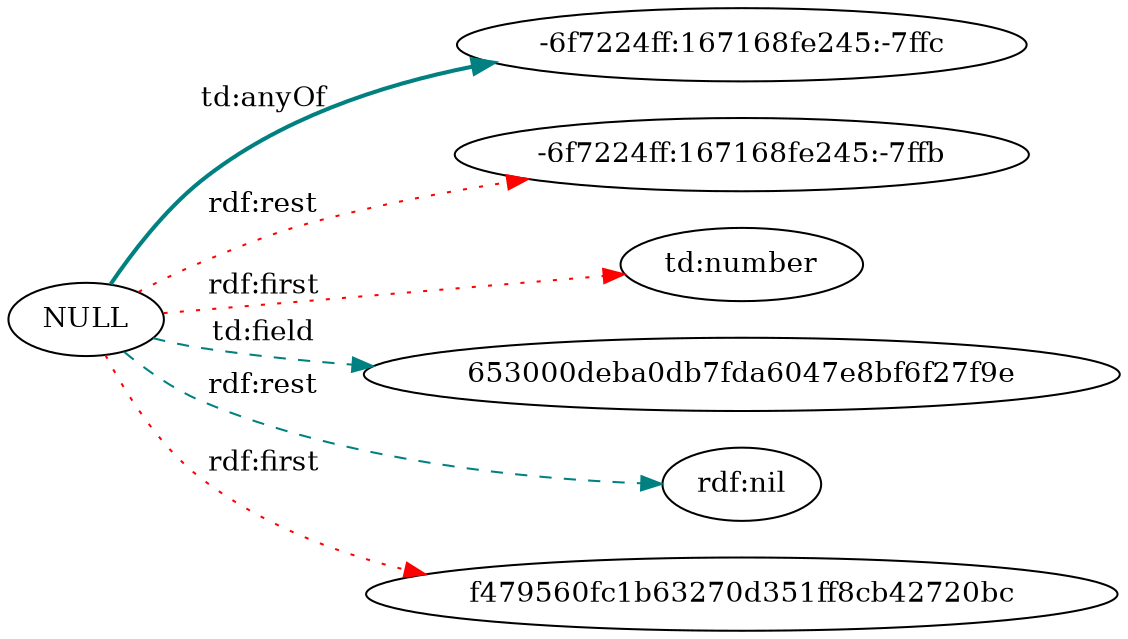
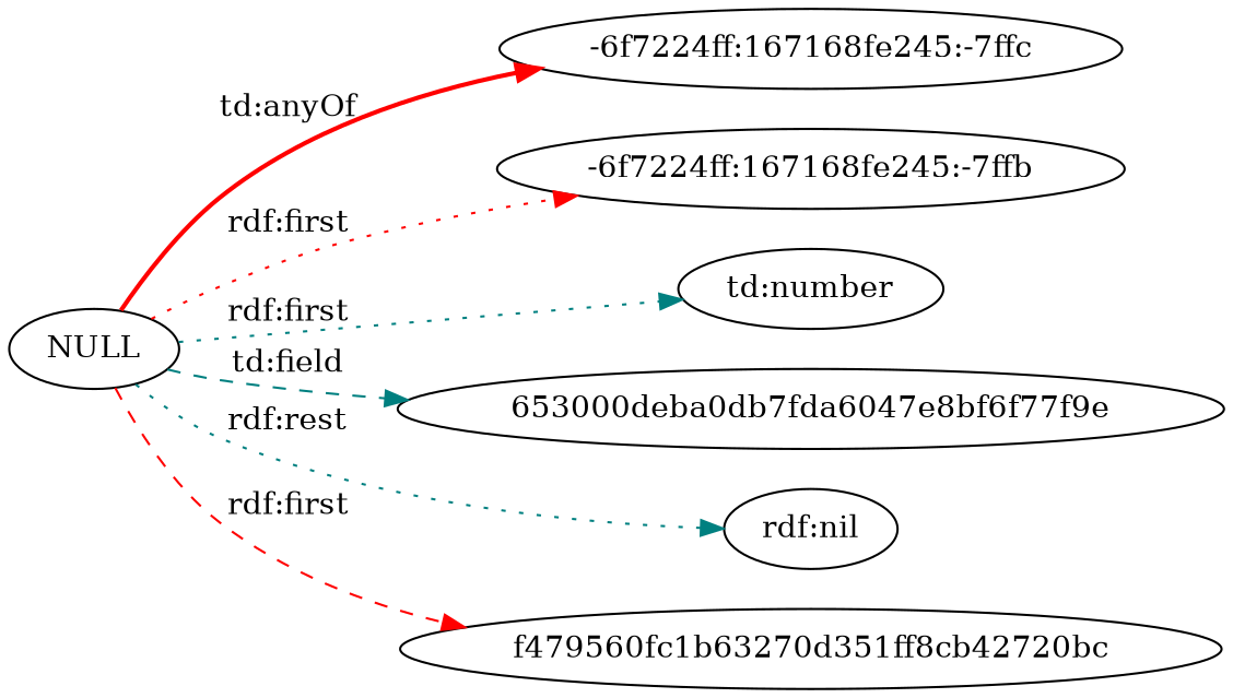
  digraph {
    rankdir=LR
    edge [color=teal style=dotted]
    NULL
    "-6f7224ff:167168fe245:-7ffc"
    "-6f7224ff:167168fe245:-7ffb"
    "td:number"
-   "653000deba0db7fda6047e8bf6f27f9e"
+   "653000deba0db7fda6047e8bf6f27f9e" [label="653000deba0db7fda6047e8bf6f77f9e"]
    "rdf:nil"
    f479560fc1b63270d351ff8cb42720bc
-   NULL -> "-6f7224ff:167168fe245:-7ffc" [label="td:anyOf" style=bold]
-   NULL -> "-6f7224ff:167168fe245:-7ffb" [color=red label="rdf:rest"]
-   NULL -> "td:number" [color=red label="rdf:first"]
+   NULL -> "-6f7224ff:167168fe245:-7ffc" [color=red label="td:anyOf" style=bold]
+   NULL -> "-6f7224ff:167168fe245:-7ffb" [color=red label="rdf:first"]
+   NULL -> "td:number" [label="rdf:first"]
    NULL -> "653000deba0db7fda6047e8bf6f27f9e" [label="td:field" style=dashed]
-   NULL -> "rdf:nil" [label="rdf:rest" style=dashed]
-   NULL -> f479560fc1b63270d351ff8cb42720bc [color=red label="rdf:first"]
+   NULL -> "rdf:nil" [label="rdf:rest"]
+   NULL -> f479560fc1b63270d351ff8cb42720bc [color=red label="rdf:first" style=dashed]
  }
